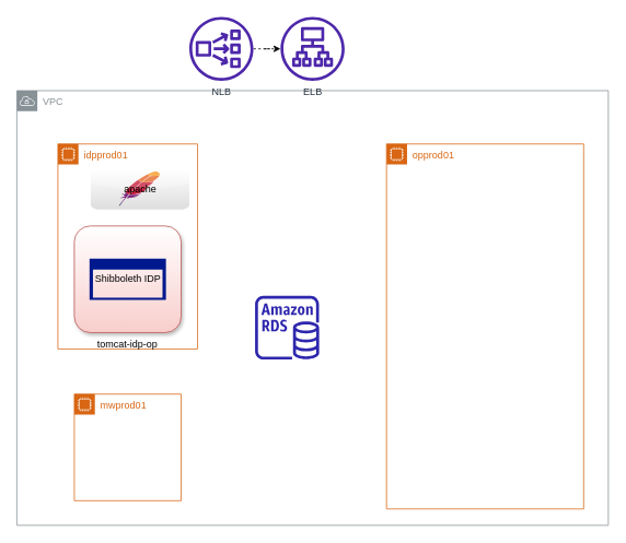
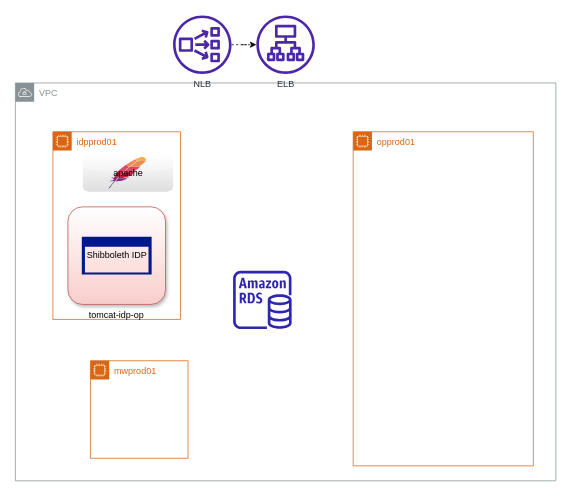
  <mxCell id="0" />
  <mxCell id="1" parent="0" />
  <mxCell id="2" value="VPC" style="sketch=0;outlineConnect=0;gradientColor=none;html=1;whiteSpace=wrap;fontSize=12;fontStyle=0;shape=mxgraph.aws4.group;grIcon=mxgraph.aws4.group_vpc;strokeColor=#879196;fillColor=none;verticalAlign=top;align=left;spacingLeft=30;fontColor=#879196;dashed=0;" vertex="1" parent="1"><mxGeometry x="20" y="110" width="720" height="530" as="geometry" /></mxCell>
  <mxCell id="3" value="idpprod01" style="points=[[0,0],[0.25,0],[0.5,0],[0.75,0],[1,0],[1,0.25],[1,0.5],[1,0.75],[1,1],[0.75,1],[0.5,1],[0.25,1],[0,1],[0,0.75],[0,0.5],[0,0.25]];outlineConnect=0;gradientColor=none;html=1;whiteSpace=wrap;fontSize=12;fontStyle=0;container=1;pointerEvents=0;collapsible=0;recursiveResize=0;shape=mxgraph.aws4.group;grIcon=mxgraph.aws4.group_ec2_instance_contents;strokeColor=#D86613;fillColor=none;verticalAlign=top;align=left;spacingLeft=30;fontColor=#D86613;dashed=0;" vertex="1" parent="1"><mxGeometry x="70" y="175" width="170" height="250" as="geometry" /></mxCell>
  <mxCell id="4" value="tomcat-idp-op" style="aspect=fixed;labelPosition=center;verticalLabelPosition=bottom;align=center;verticalAlign=top;fillColor=#f8cecc;strokeColor=#b85450;whiteSpace=wrap;labelBorderColor=none;labelBackgroundColor=none;gradientColor=#ffffff;gradientDirection=north;rounded=1;glass=0;shadow=1;sketch=0;" vertex="1" parent="3"><mxGeometry x="20" y="100" width="130" height="130" as="geometry" /></mxCell>
  <mxCell id="5" value="Shibboleth IDP" style="sketch=0;pointerEvents=1;shadow=0;dashed=0;html=1;strokeColor=none;labelPosition=center;verticalLabelPosition=middle;verticalAlign=middle;align=center;fillColor=#00188D;shape=mxgraph.mscae.enterprise.application_blank;rounded=1;glass=0;labelBackgroundColor=none;labelBorderColor=none;" vertex="1" parent="3"><mxGeometry x="38.49" y="140" width="93.02" height="50" as="geometry" /></mxCell>
  <mxCell id="6" value="apache" style="dashed=0;outlineConnect=0;html=1;align=center;labelPosition=center;verticalLabelPosition=middle;verticalAlign=middle;shape=mxgraph.webicons.apache;gradientColor=#DFDEDE;rounded=1;shadow=0;glass=0;labelBackgroundColor=none;labelBorderColor=none;sketch=0;" vertex="1" parent="1"><mxGeometry x="110" y="205" width="120" height="50" as="geometry" /></mxCell>
  <mxCell id="7" value="" style="sketch=0;outlineConnect=0;fontColor=#232F3E;gradientColor=none;fillColor=#2E27AD;strokeColor=none;dashed=0;verticalLabelPosition=bottom;verticalAlign=top;align=center;html=1;fontSize=12;fontStyle=0;aspect=fixed;pointerEvents=1;shape=mxgraph.aws4.rds_instance;rounded=1;shadow=0;glass=0;labelBackgroundColor=none;labelBorderColor=none;" vertex="1" parent="1"><mxGeometry x="310" y="360" width="78" height="78" as="geometry" /></mxCell>
  <mxCell id="8" value="opprod01" style="points=[[0,0],[0.25,0],[0.5,0],[0.75,0],[1,0],[1,0.25],[1,0.5],[1,0.75],[1,1],[0.75,1],[0.5,1],[0.25,1],[0,1],[0,0.75],[0,0.5],[0,0.25]];outlineConnect=0;gradientColor=none;html=1;whiteSpace=wrap;fontSize=12;fontStyle=0;container=1;pointerEvents=0;collapsible=0;recursiveResize=0;shape=mxgraph.aws4.group;grIcon=mxgraph.aws4.group_ec2_instance_contents;strokeColor=#D86613;fillColor=none;verticalAlign=top;align=left;spacingLeft=30;fontColor=#D86613;dashed=0;rounded=1;shadow=0;glass=0;labelBackgroundColor=none;labelBorderColor=none;sketch=0;" vertex="1" parent="1"><mxGeometry x="470" y="175" width="240" height="445" as="geometry" /></mxCell>
- <mxCell id="9" value="mwprod01" style="points=[[0,0],[0.25,0],[0.5,0],[0.75,0],[1,0],[1,0.25],[1,0.5],[1,0.75],[1,1],[0.75,1],[0.5,1],[0.25,1],[0,1],[0,0.75],[0,0.5],[0,0.25]];outlineConnect=0;gradientColor=none;html=1;whiteSpace=wrap;fontSize=12;fontStyle=0;container=1;pointerEvents=0;collapsible=0;recursiveResize=0;shape=mxgraph.aws4.group;grIcon=mxgraph.aws4.group_ec2_instance_contents;strokeColor=#D86613;fillColor=none;verticalAlign=top;align=left;spacingLeft=30;fontColor=#D86613;dashed=0;rounded=1;shadow=0;glass=0;labelBackgroundColor=none;labelBorderColor=none;sketch=0;" vertex="1" parent="1"><mxGeometry x="90" y="480" width="130" height="130" as="geometry" /></mxCell>
+ <mxCell id="9" value="mwprod01" style="points=[[0,0],[0.25,0],[0.5,0],[0.75,0],[1,0],[1,0.25],[1,0.5],[1,0.75],[1,1],[0.75,1],[0.5,1],[0.25,1],[0,1],[0,0.75],[0,0.5],[0,0.25]];outlineConnect=0;gradientColor=none;html=1;whiteSpace=wrap;fontSize=12;fontStyle=0;container=1;pointerEvents=0;collapsible=0;recursiveResize=0;shape=mxgraph.aws4.group;grIcon=mxgraph.aws4.group_ec2_instance_contents;strokeColor=#D86613;fillColor=none;verticalAlign=top;align=left;spacingLeft=30;fontColor=#D86613;dashed=0;rounded=1;shadow=0;glass=0;labelBackgroundColor=none;labelBorderColor=none;sketch=0;" vertex="1" parent="1"><mxGeometry x="120" y="480" width="130" height="130" as="geometry" /></mxCell>
  <mxCell id="10" value="ELB" style="sketch=0;outlineConnect=0;fontColor=#232F3E;gradientColor=none;fillColor=#4D27AA;strokeColor=none;dashed=0;verticalLabelPosition=bottom;verticalAlign=top;align=center;html=1;fontSize=12;fontStyle=0;aspect=fixed;pointerEvents=1;shape=mxgraph.aws4.application_load_balancer;rounded=1;shadow=0;glass=0;labelBackgroundColor=none;labelBorderColor=none;" vertex="1" parent="1"><mxGeometry x="341" y="20" width="78" height="78" as="geometry" /></mxCell>
  <mxCell id="11" value="" style="edgeStyle=orthogonalEdgeStyle;rounded=0;orthogonalLoop=1;jettySize=auto;html=1;dashed=1;" edge="1" parent="1" source="12" target="10"><mxGeometry relative="1" as="geometry" /></mxCell>
  <mxCell id="12" value="NLB" style="sketch=0;outlineConnect=0;fontColor=#232F3E;gradientColor=none;fillColor=#4D27AA;strokeColor=none;dashed=0;verticalLabelPosition=bottom;verticalAlign=top;align=center;html=1;fontSize=12;fontStyle=0;aspect=fixed;pointerEvents=1;shape=mxgraph.aws4.network_load_balancer;rounded=1;shadow=0;glass=0;labelBackgroundColor=none;labelBorderColor=none;" vertex="1" parent="1"><mxGeometry x="230" y="20" width="78" height="78" as="geometry" /></mxCell>
